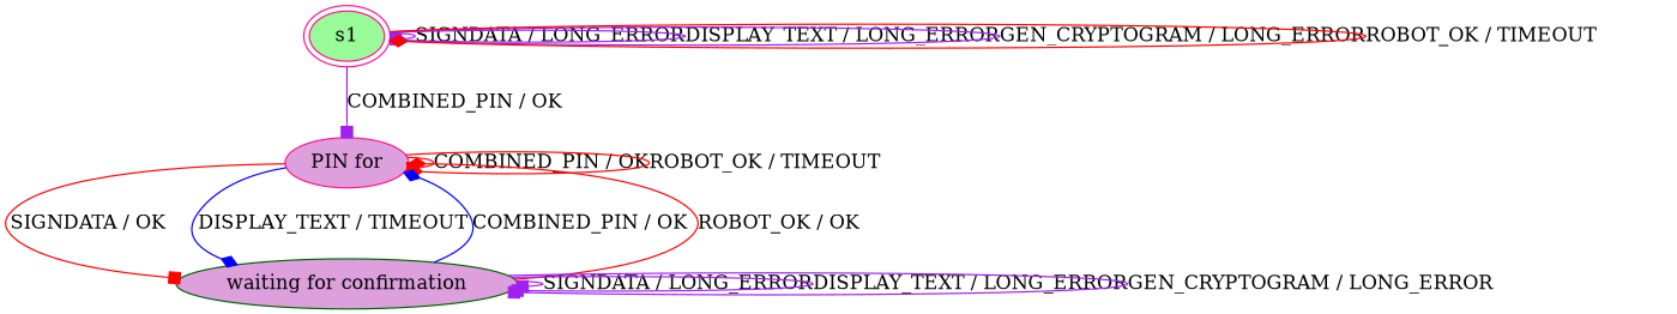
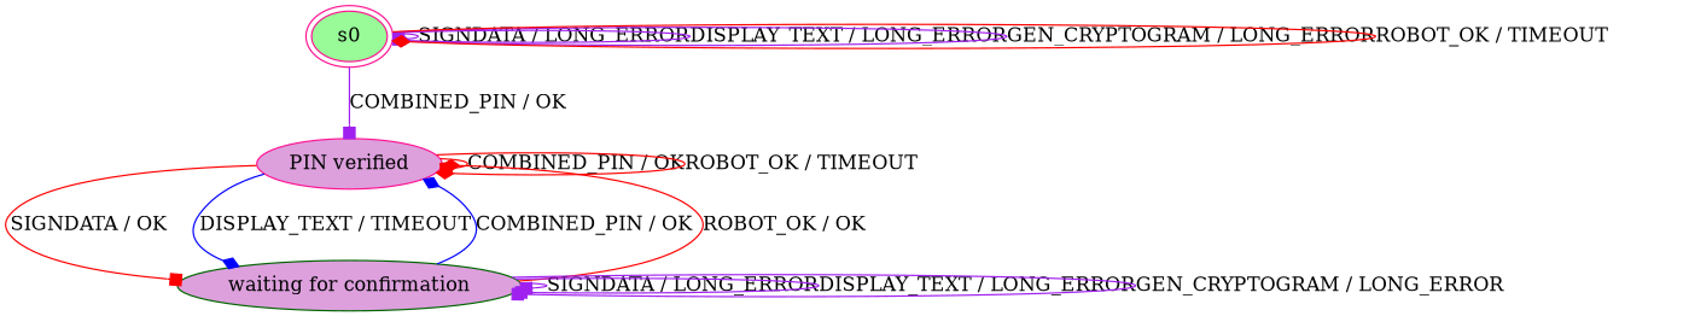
  digraph {
    node [color=deeppink fillcolor=plum style=filled]
    edge [arrowhead=box color=purple]
-   n1 [fillcolor=palegreen label=s1 peripheries=2]
-   n2 [label="PIN for"]
+   n1 [fillcolor=palegreen label=s0 peripheries=2]
+   n2 [label="PIN verified"]
    n3 [color=darkgreen label="waiting for confirmation"]
    n1 -> n1 [label="SIGNDATA / LONG_ERROR"]
    n1 -> n1 [arrowhead=diamond label="DISPLAY_TEXT / LONG_ERROR"]
    n1 -> n1 [arrowhead=diamond label="GEN_CRYPTOGRAM / LONG_ERROR"]
    n1 -> n1 [arrowhead=diamond color=red label="ROBOT_OK / TIMEOUT"]
    n1 -> n2 [label="COMBINED_PIN / OK"]
    n2 -> n2 [color=red label="COMBINED_PIN / OK"]
    n2 -> n2 [arrowhead=diamond color=red label="ROBOT_OK / TIMEOUT"]
    n2 -> n3 [color=red label="SIGNDATA / OK"]
    n2 -> n3 [arrowhead=diamond color=blue label="DISPLAY_TEXT / TIMEOUT"]
    n3 -> n2 [arrowhead=diamond color=blue label="COMBINED_PIN / OK"]
    n3 -> n2 [arrowhead=diamond color=red label="ROBOT_OK / OK"]
    n3 -> n3 [label="SIGNDATA / LONG_ERROR"]
    n3 -> n3 [label="DISPLAY_TEXT / LONG_ERROR"]
    n3 -> n3 [label="GEN_CRYPTOGRAM / LONG_ERROR"]
  }
